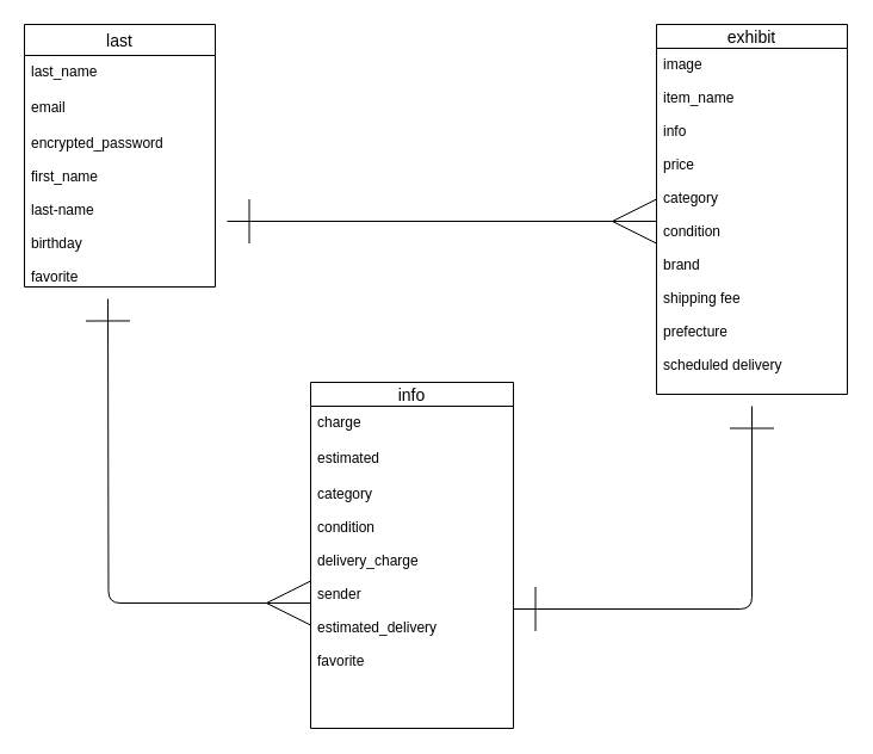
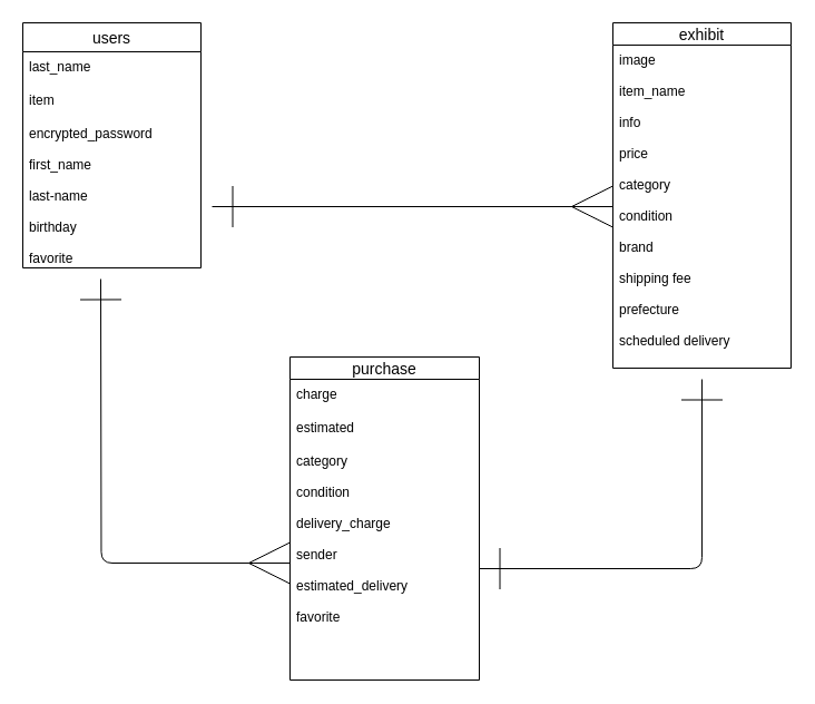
  <mxCell id="0" />
  <mxCell id="1" parent="0" />
- <mxCell id="2" value="last" style="swimlane;fontStyle=0;childLayout=stackLayout;horizontal=1;startSize=26;horizontalStack=0;resizeParent=1;resizeParentMax=0;resizeLast=0;collapsible=1;marginBottom=0;align=center;fontSize=14;" vertex="1" parent="1"><mxGeometry x="20" y="20" width="160" height="220" as="geometry" /></mxCell>
+ <mxCell id="2" value="users" style="swimlane;fontStyle=0;childLayout=stackLayout;horizontal=1;startSize=26;horizontalStack=0;resizeParent=1;resizeParentMax=0;resizeLast=0;collapsible=1;marginBottom=0;align=center;fontSize=14;" vertex="1" parent="1"><mxGeometry x="20" y="20" width="160" height="220" as="geometry" /></mxCell>
  <mxCell id="3" value="last_name" style="text;strokeColor=none;fillColor=none;spacingLeft=4;spacingRight=4;overflow=hidden;rotatable=0;points=[[0,0.5],[1,0.5]];portConstraint=eastwest;fontSize=12;" vertex="1" parent="2"><mxGeometry y="26" width="160" height="30" as="geometry" /></mxCell>
- <mxCell id="4" value="email" style="text;strokeColor=none;fillColor=none;spacingLeft=4;spacingRight=4;overflow=hidden;rotatable=0;points=[[0,0.5],[1,0.5]];portConstraint=eastwest;fontSize=12;" vertex="1" parent="2"><mxGeometry y="56" width="160" height="30" as="geometry" /></mxCell>
+ <mxCell id="4" value="item" style="text;strokeColor=none;fillColor=none;spacingLeft=4;spacingRight=4;overflow=hidden;rotatable=0;points=[[0,0.5],[1,0.5]];portConstraint=eastwest;fontSize=12;" vertex="1" parent="2"><mxGeometry y="56" width="160" height="30" as="geometry" /></mxCell>
  <mxCell id="5" value="encrypted_password&#10;&#10;first_name&#10;&#10;last-name&#10;&#10;birthday&#10;&#10;favorite&#10;&#10;&#10;&#10;&#10;" style="text;strokeColor=none;fillColor=none;spacingLeft=4;spacingRight=4;overflow=hidden;rotatable=0;points=[[0,0.5],[1,0.5]];portConstraint=eastwest;fontSize=12;" vertex="1" parent="2"><mxGeometry y="86" width="160" height="134" as="geometry" /></mxCell>
  <mxCell id="6" value="exhibit" style="swimlane;fontStyle=0;childLayout=stackLayout;horizontal=1;startSize=20;horizontalStack=0;resizeParent=1;resizeParentMax=0;resizeLast=0;collapsible=1;marginBottom=0;align=center;fontSize=14;" vertex="1" parent="1"><mxGeometry x="550" y="20" width="160" height="310" as="geometry" /></mxCell>
  <mxCell id="7" value="image&#10;&#10;item_name&#10;&#10;info&#10;&#10;price&#10;&#10;category&#10;&#10;condition&#10;&#10;brand&#10;&#10;shipping fee&#10;&#10;prefecture&#10;&#10;scheduled delivery" style="text;strokeColor=none;fillColor=none;spacingLeft=4;spacingRight=4;overflow=hidden;rotatable=0;points=[[0,0.5],[1,0.5]];portConstraint=eastwest;fontSize=12;" vertex="1" parent="6"><mxGeometry y="20" width="160" height="290" as="geometry" /></mxCell>
- <mxCell id="8" value="info" style="swimlane;fontStyle=0;childLayout=stackLayout;horizontal=1;startSize=20;horizontalStack=0;resizeParent=1;resizeParentMax=0;resizeLast=0;collapsible=1;marginBottom=0;align=center;fontSize=14;" vertex="1" parent="1"><mxGeometry x="260" y="320" width="170" height="290" as="geometry" /></mxCell>
+ <mxCell id="8" value="purchase" style="swimlane;fontStyle=0;childLayout=stackLayout;horizontal=1;startSize=20;horizontalStack=0;resizeParent=1;resizeParentMax=0;resizeLast=0;collapsible=1;marginBottom=0;align=center;fontSize=14;" vertex="1" parent="1"><mxGeometry x="260" y="320" width="170" height="290" as="geometry" /></mxCell>
  <mxCell id="9" value="charge" style="text;strokeColor=none;fillColor=none;spacingLeft=4;spacingRight=4;overflow=hidden;rotatable=0;points=[[0,0.5],[1,0.5]];portConstraint=eastwest;fontSize=12;" vertex="1" parent="8"><mxGeometry y="20" width="170" height="30" as="geometry" /></mxCell>
  <mxCell id="10" value="estimated" style="text;strokeColor=none;fillColor=none;spacingLeft=4;spacingRight=4;overflow=hidden;rotatable=0;points=[[0,0.5],[1,0.5]];portConstraint=eastwest;fontSize=12;" vertex="1" parent="8"><mxGeometry y="50" width="170" height="30" as="geometry" /></mxCell>
  <mxCell id="11" value="category&#10;&#10;condition&#10;&#10;delivery_charge&#10;&#10;sender&#10;&#10;estimated_delivery&#10;&#10;favorite" style="text;strokeColor=none;fillColor=none;spacingLeft=4;spacingRight=4;overflow=hidden;rotatable=0;points=[[0,0.5],[1,0.5]];portConstraint=eastwest;fontSize=12;" vertex="1" parent="8"><mxGeometry y="80" width="170" height="210" as="geometry" /></mxCell>
  <mxCell id="12" style="rounded=1;html=1;endArrow=ERone;endFill=0;startArrow=ERmany;startFill=0;edgeStyle=orthogonalEdgeStyle;endSize=35;startSize=35;" edge="1" parent="1" source="11"><mxGeometry relative="1" as="geometry"><mxPoint x="90" y="250" as="targetPoint" /></mxGeometry></mxCell>
  <mxCell id="13" style="edgeStyle=orthogonalEdgeStyle;rounded=1;html=1;startArrow=ERone;startFill=0;endArrow=ERone;endFill=0;startSize=35;endSize=35;" edge="1" parent="1" source="11"><mxGeometry relative="1" as="geometry"><mxPoint x="630" y="340" as="targetPoint" /><Array as="points"><mxPoint x="630" y="510" /></Array></mxGeometry></mxCell>
  <mxCell id="14" style="edgeStyle=orthogonalEdgeStyle;rounded=1;html=1;exitX=0;exitY=0.5;exitDx=0;exitDy=0;startArrow=ERmany;startFill=0;endArrow=ERone;endFill=0;startSize=35;endSize=35;" edge="1" parent="1" source="7"><mxGeometry relative="1" as="geometry"><mxPoint x="190" y="185" as="targetPoint" /></mxGeometry></mxCell>
